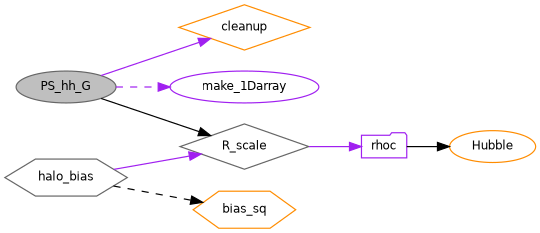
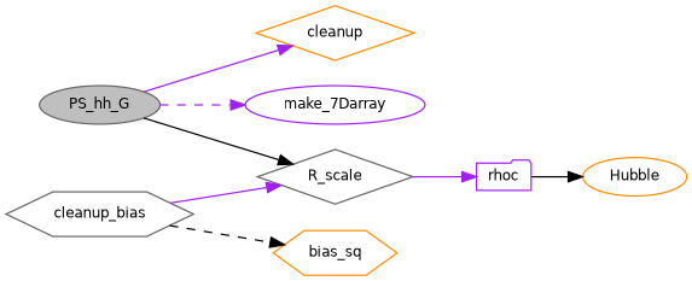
  digraph {
    rankdir=LR
    node [color=gray40 fillcolor=white fontname=Helvetica fontsize=10 shape=ellipse style=filled]
    edge [color=purple fontname=Helvetica fontsize=10 labelfontname=Helvetica labelfontsize=10 style=solid]
    n1 [fillcolor=grey75 fontcolor=black height=0.2 label=PS_hh_G width=0.4]
    n2 [color=darkorange height=0.2 label=cleanup shape=diamond width=0.4]
-   n3 [color=purple height=0.2 label=make_1Darray width=0.4]
+   n3 [color=purple height=0.2 label=make_7Darray width=0.4]
    n4 [height=0.2 label=R_scale shape=diamond width=0.4]
-   n5 [height=0.2 label=halo_bias shape=hexagon width=0.4]
+   n5 [height=0.2 label=cleanup_bias shape=hexagon width=0.4]
    n6 [color=darkorange height=0.2 label=bias_sq shape=hexagon width=0.4]
    n7 [color=purple height=0.2 label=rhoc shape=folder width=0.4]
    n8 [color=darkorange height=0.2 label=Hubble width=0.4]
    n1 -> n2
    n1 -> n3 [style=dashed]
    n1 -> n4 [color=black]
    n4 -> n7
    n5 -> n4
    n5 -> n6 [color=black style=dashed]
    n7 -> n8 [color=black]
  }
